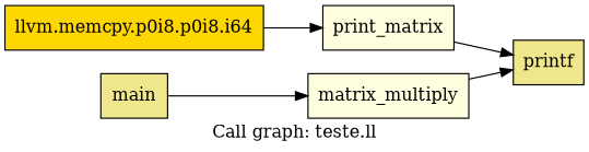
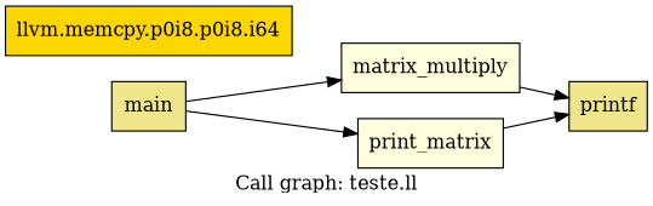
  digraph {
    label="Call graph: teste.ll"
    rankdir=LR
    node [fillcolor=lightyellow shape=record style=filled]
    n1 [label="{matrix_multiply}"]
    n2 [fillcolor=khaki label="{printf}"]
    n3 [label="{print_matrix}"]
    n4 [fillcolor=khaki label="{main}"]
    n5 [fillcolor=gold label="{llvm.memcpy.p0i8.p0i8.i64}"]
    n1 -> n2
    n3 -> n2
    n4 -> n1
-   n5 -> n3
+   n4 -> n3
  }
